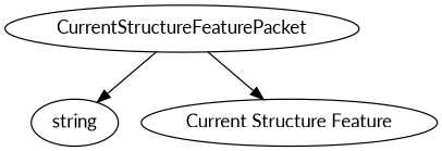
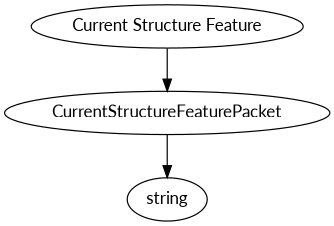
  digraph {
    fontname=Lato
    rankdir=TB
    node [fontname=Lato]
    edge [fontname=Lato]
    n1 [label=string]
    n2 [label=CurrentStructureFeaturePacket]
    n3 [label="Current Structure Feature"]
    subgraph sub_1 {
      rank=max
      n1
    }
    n2 -> n1
-   n2 -> n3
+   n3 -> n2
  }
